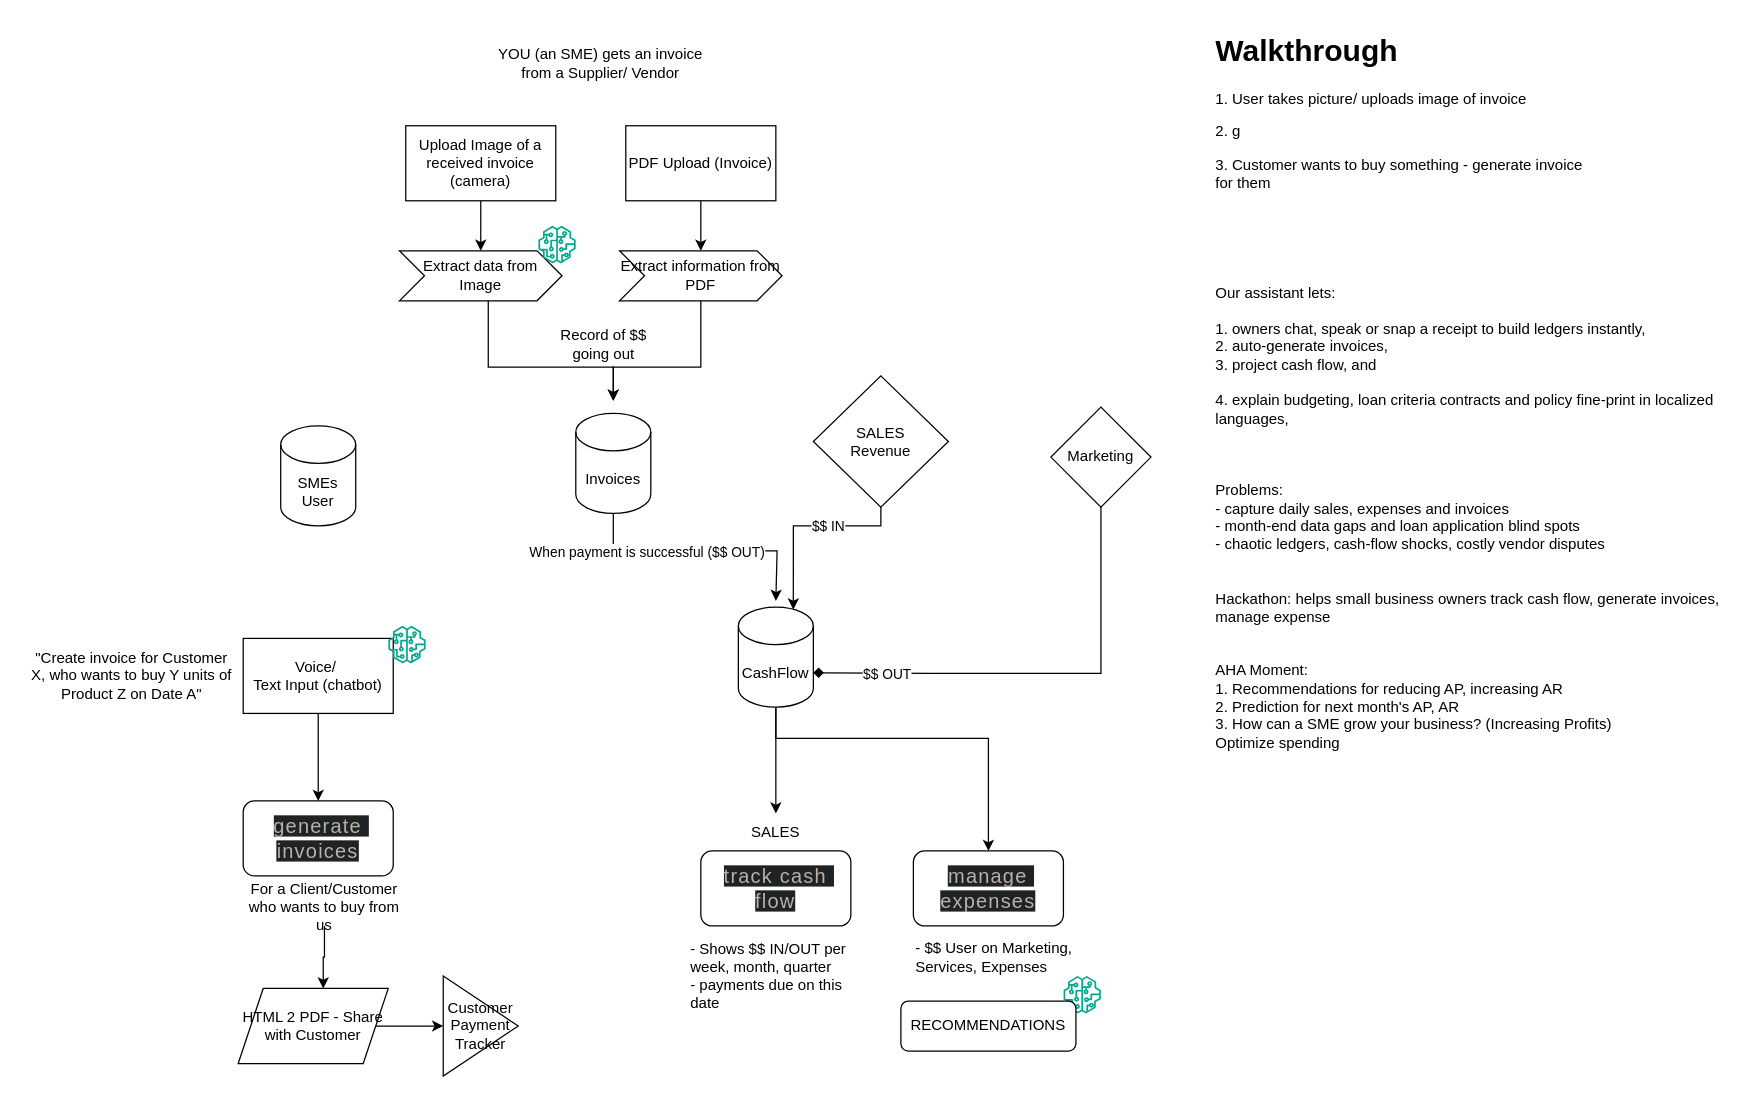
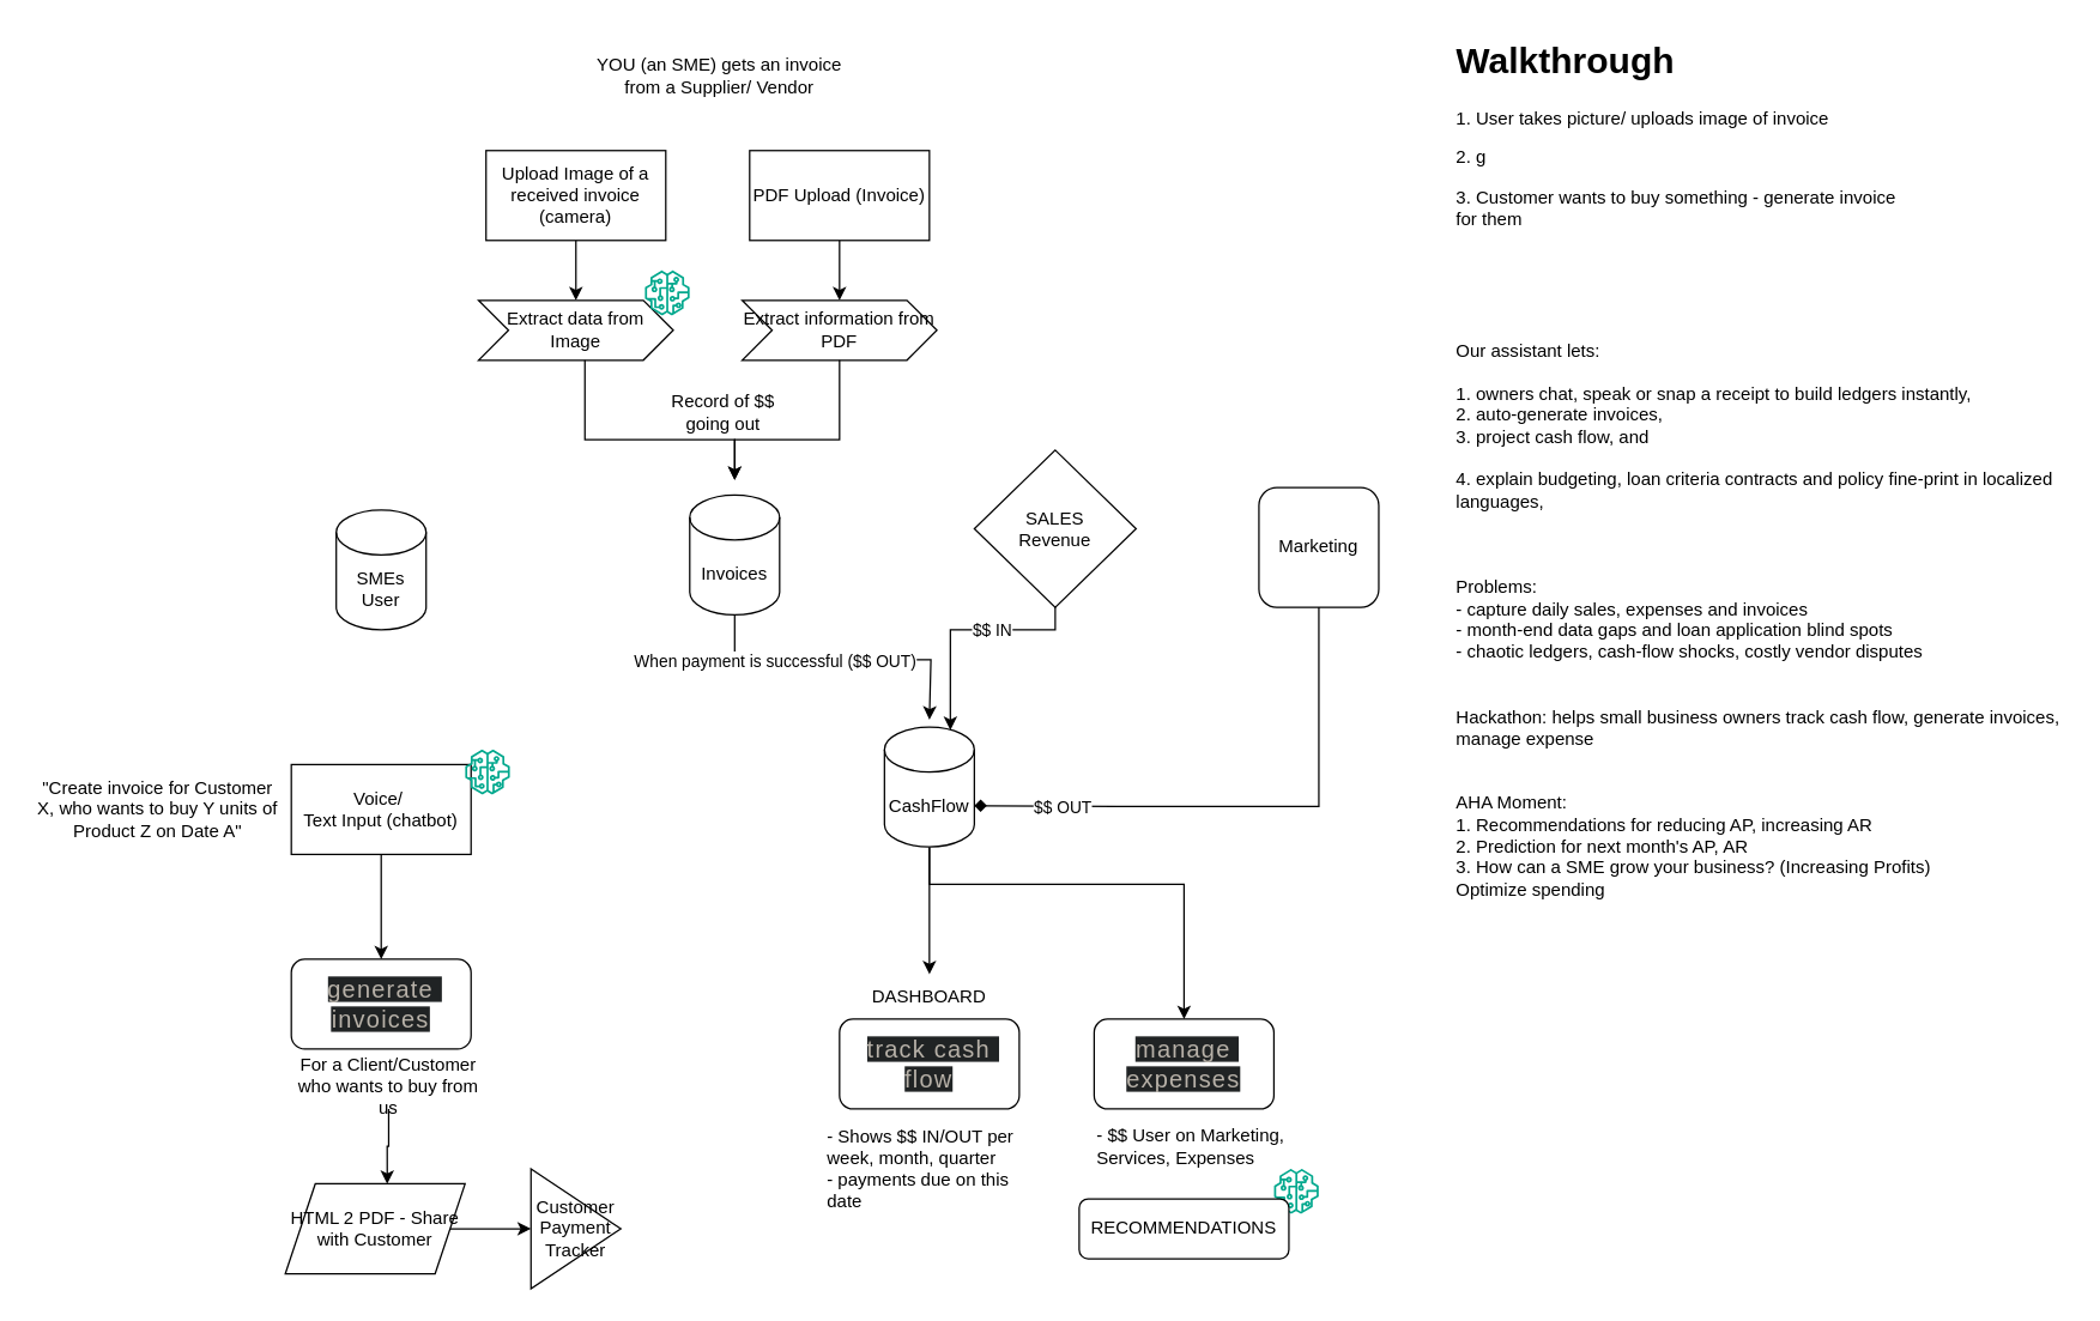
  <mxCell id="0" />
  <mxCell id="1" parent="0" />
  <mxCell id="2" style="edgeStyle=orthogonalEdgeStyle;rounded=0;orthogonalLoop=1;jettySize=auto;html=1;entryX=0.5;entryY=0;entryDx=0;entryDy=0;" parent="1" source="3" target="9" edge="1"><mxGeometry relative="1" as="geometry" /></mxCell>
  <mxCell id="3" value="Voice/&amp;nbsp;&lt;div&gt;Text Input (chatbot)&lt;/div&gt;" style="rounded=0;whiteSpace=wrap;html=1;" parent="1" vertex="1"><mxGeometry x="194" y="510" width="120" height="60" as="geometry" /></mxCell>
  <mxCell id="4" style="edgeStyle=orthogonalEdgeStyle;rounded=0;orthogonalLoop=1;jettySize=auto;html=1;" parent="1" source="5" target="18" edge="1"><mxGeometry relative="1" as="geometry" /></mxCell>
  <mxCell id="5" value="Upload Image of a received invoice (camera)" style="rounded=0;whiteSpace=wrap;html=1;" parent="1" vertex="1"><mxGeometry x="324" y="100" width="120" height="60" as="geometry" /></mxCell>
  <mxCell id="6" style="edgeStyle=orthogonalEdgeStyle;rounded=0;orthogonalLoop=1;jettySize=auto;html=1;" parent="1" source="7" target="20" edge="1"><mxGeometry relative="1" as="geometry" /></mxCell>
  <mxCell id="7" value="PDF Upload (Invoice)" style="rounded=0;whiteSpace=wrap;html=1;" parent="1" vertex="1"><mxGeometry x="500" y="100" width="120" height="60" as="geometry" /></mxCell>
  <mxCell id="8" value="&lt;span style=&quot;color: rgb(183, 177, 168); font-family: Tomorrow, &amp;quot;Tomorrow Placeholder&amp;quot;, sans-serif; font-size: 16px; font-style: normal; font-variant-ligatures: normal; font-variant-caps: normal; font-weight: 400; letter-spacing: 0.96px; orphans: 2; text-align: start; text-indent: 0px; text-transform: none; widows: 2; word-spacing: 0px; -webkit-text-stroke-width: 0px; white-space: pre-wrap; background-color: rgb(32, 35, 36); text-decoration-thickness: initial; text-decoration-style: initial; text-decoration-color: initial; display: inline !important; float: none;&quot;&gt;track cash flow&lt;/span&gt;" style="rounded=1;whiteSpace=wrap;html=1;" parent="1" vertex="1"><mxGeometry x="560" y="680" width="120" height="60" as="geometry" /></mxCell>
  <mxCell id="9" value="&lt;span style=&quot;color: rgb(183, 177, 168); font-family: Tomorrow, &amp;quot;Tomorrow Placeholder&amp;quot;, sans-serif; font-size: 16px; letter-spacing: 0.96px; text-align: start; white-space-collapse: preserve; background-color: rgb(32, 35, 36);&quot;&gt;generate invoices&lt;/span&gt;" style="rounded=1;whiteSpace=wrap;html=1;" parent="1" vertex="1"><mxGeometry x="194" y="640" width="120" height="60" as="geometry" /></mxCell>
  <mxCell id="10" value="&lt;span style=&quot;color: rgb(183, 177, 168); font-family: Tomorrow, &amp;quot;Tomorrow Placeholder&amp;quot;, sans-serif; font-size: 16px; letter-spacing: 0.96px; text-align: start; white-space-collapse: preserve; background-color: rgb(32, 35, 36);&quot;&gt;manage expenses&lt;/span&gt;" style="rounded=1;whiteSpace=wrap;html=1;" parent="1" vertex="1"><mxGeometry x="730" y="680" width="120" height="60" as="geometry" /></mxCell>
  <mxCell id="11" style="edgeStyle=orthogonalEdgeStyle;rounded=0;orthogonalLoop=1;jettySize=auto;html=1;" parent="1" source="13" edge="1"><mxGeometry relative="1" as="geometry"><mxPoint x="620" y="480" as="targetPoint" /><Array as="points"><mxPoint x="490" y="440" /><mxPoint x="621" y="440" /></Array></mxGeometry></mxCell>
  <mxCell id="12" value="When payment is successful ($$ OUT)" style="edgeLabel;html=1;align=center;verticalAlign=middle;resizable=0;points=[];" parent="11" vertex="1" connectable="0"><mxGeometry x="-0.443" relative="1" as="geometry"><mxPoint as="offset" /></mxGeometry></mxCell>
  <mxCell id="13" value="Invoices" style="shape=cylinder3;whiteSpace=wrap;html=1;boundedLbl=1;backgroundOutline=1;size=15;" parent="1" vertex="1"><mxGeometry x="460" y="330" width="60" height="80" as="geometry" /></mxCell>
  <mxCell id="14" value="SMEs&lt;div&gt;User&lt;/div&gt;" style="shape=cylinder3;whiteSpace=wrap;html=1;boundedLbl=1;backgroundOutline=1;size=15;" parent="1" vertex="1"><mxGeometry x="224" y="340" width="60" height="80" as="geometry" /></mxCell>
  <mxCell id="15" style="edgeStyle=orthogonalEdgeStyle;rounded=0;orthogonalLoop=1;jettySize=auto;html=1;" parent="1" source="17" target="26" edge="1"><mxGeometry relative="1" as="geometry" /></mxCell>
  <mxCell id="16" style="edgeStyle=orthogonalEdgeStyle;rounded=0;orthogonalLoop=1;jettySize=auto;html=1;entryX=0.5;entryY=0;entryDx=0;entryDy=0;" parent="1" source="17" target="10" edge="1"><mxGeometry relative="1" as="geometry"><Array as="points"><mxPoint x="620" y="590" /><mxPoint x="790" y="590" /></Array></mxGeometry></mxCell>
  <mxCell id="17" value="CashFlow" style="shape=cylinder3;whiteSpace=wrap;html=1;boundedLbl=1;backgroundOutline=1;size=15;" parent="1" vertex="1"><mxGeometry x="590" y="485" width="60" height="80" as="geometry" /></mxCell>
  <mxCell id="18" value="Extract data from Image" style="shape=step;perimeter=stepPerimeter;whiteSpace=wrap;html=1;fixedSize=1;" parent="1" vertex="1"><mxGeometry x="319" y="200" width="130" height="40" as="geometry" /></mxCell>
  <mxCell id="19" style="edgeStyle=orthogonalEdgeStyle;rounded=0;orthogonalLoop=1;jettySize=auto;html=1;" parent="1" source="18" edge="1"><mxGeometry relative="1" as="geometry"><mxPoint x="490" y="320" as="targetPoint" /><Array as="points"><mxPoint x="390" y="293" /></Array></mxGeometry></mxCell>
  <mxCell id="20" value="Extract information from PDF" style="shape=step;perimeter=stepPerimeter;whiteSpace=wrap;html=1;fixedSize=1;" parent="1" vertex="1"><mxGeometry x="495" y="200" width="130" height="40" as="geometry" /></mxCell>
  <mxCell id="21" style="edgeStyle=orthogonalEdgeStyle;rounded=0;orthogonalLoop=1;jettySize=auto;html=1;" parent="1" source="20" edge="1"><mxGeometry relative="1" as="geometry"><mxPoint x="490" y="320" as="targetPoint" /><Array as="points"><mxPoint x="560" y="293" /></Array></mxGeometry></mxCell>
  <mxCell id="22" value="- Shows $$ IN/OUT per week, month, quarter&lt;div&gt;- payments due on this date&lt;/div&gt;" style="text;html=1;align=left;verticalAlign=middle;whiteSpace=wrap;rounded=0;" parent="1" vertex="1"><mxGeometry x="550" y="760" width="140" height="40" as="geometry" /></mxCell>
  <mxCell id="23" value="&lt;h1 style=&quot;margin-top: 0px;&quot;&gt;Walkthrough&lt;/h1&gt;&lt;p&gt;1. User takes picture/ uploads image of invoice&lt;/p&gt;&lt;p&gt;2. g&lt;/p&gt;&lt;p&gt;3. Customer wants to buy something - generate invoice for them&lt;/p&gt;&lt;p&gt;&lt;br&gt;&lt;/p&gt;" style="text;html=1;whiteSpace=wrap;overflow=hidden;rounded=0;" parent="1" vertex="1"><mxGeometry x="970" y="20" width="310" height="150" as="geometry" /></mxCell>
  <mxCell id="24" value="For a Client/Customer who wants to buy from us" style="text;html=1;align=center;verticalAlign=middle;whiteSpace=wrap;rounded=0;" parent="1" vertex="1"><mxGeometry x="194" y="710" width="130" height="30" as="geometry" /></mxCell>
  <mxCell id="25" value="- $$ User on Marketing, Services, Expenses" style="text;html=1;align=left;verticalAlign=middle;whiteSpace=wrap;rounded=0;" parent="1" vertex="1"><mxGeometry x="730" y="750" width="130" height="30" as="geometry" /></mxCell>
- <mxCell id="26" value="SALES" style="text;html=1;align=center;verticalAlign=middle;whiteSpace=wrap;rounded=0;" parent="1" vertex="1"><mxGeometry x="590" y="650" width="60" height="30" as="geometry" /></mxCell>
+ <mxCell id="26" value="DASHBOARD" style="text;html=1;align=center;verticalAlign=middle;whiteSpace=wrap;rounded=0;" parent="1" vertex="1"><mxGeometry x="590" y="650" width="60" height="30" as="geometry" /></mxCell>
  <mxCell id="27" value="YOU (an SME) gets an invoice from a Supplier/ Vendor" style="text;html=1;align=center;verticalAlign=middle;whiteSpace=wrap;rounded=0;" parent="1" vertex="1"><mxGeometry x="390" y="20" width="180" height="60" as="geometry" /></mxCell>
  <mxCell id="28" value="Our assistant lets:&#10;&#10;1. owners chat, speak or snap a receipt to build ledgers instantly, &#10;2. auto-generate invoices, &#10;3. project cash flow, and &#10;&#10;4. explain budgeting, loan criteria contracts and policy fine-print in localized languages,&#10;&#10;&#10;&#10;Problems:&#10;- capture daily sales, expenses and invoices&#10;- month-end data gaps and loan application blind spots&#10;- chaotic ledgers, cash-flow shocks, costly vendor disputes&#10;&#10;&#10;Hackathon: helps small business owners track cash flow, generate invoices, manage expense&#10;&#10;&#10;AHA Moment:&#10;1. Recommendations for reducing AP, increasing AR&#10;2. Prediction for next month's AP, AR&#10;3. How can a SME grow your business? (Increasing Profits) &#10;Optimize spending" style="text;whiteSpace=wrap;" parent="1" vertex="1"><mxGeometry x="970" y="220" width="410" height="390" as="geometry" /></mxCell>
  <mxCell id="29" value="Record of $$ going out" style="text;html=1;align=center;verticalAlign=middle;whiteSpace=wrap;rounded=0;" parent="1" vertex="1"><mxGeometry x="435" y="260" width="95" height="30" as="geometry" /></mxCell>
  <mxCell id="30" value="&lt;div&gt;SALES&lt;/div&gt;Revenue" style="rhombus;whiteSpace=wrap;html=1;" parent="1" vertex="1"><mxGeometry x="650" y="300" width="108" height="105" as="geometry" /></mxCell>
- <mxCell id="31" value="Marketing" style="rhombus;whiteSpace=wrap;html=1;" parent="1" vertex="1"><mxGeometry x="840" y="325" width="80" height="80" as="geometry" /></mxCell>
+ <mxCell id="31" value="Marketing" style="whiteSpace=wrap;html=1;rounded=1;" parent="1" vertex="1"><mxGeometry x="840" y="325" width="80" height="80" as="geometry" /></mxCell>
  <mxCell id="32" style="edgeStyle=orthogonalEdgeStyle;rounded=0;orthogonalLoop=1;jettySize=auto;html=1;entryX=0.733;entryY=0.025;entryDx=0;entryDy=0;entryPerimeter=0;" parent="1" source="30" target="17" edge="1"><mxGeometry relative="1" as="geometry"><Array as="points"><mxPoint x="704" y="420" /><mxPoint x="634" y="420" /></Array></mxGeometry></mxCell>
  <mxCell id="33" value="$$ IN" style="edgeLabel;html=1;align=center;verticalAlign=middle;resizable=0;points=[];" parent="32" vertex="1" connectable="0"><mxGeometry x="-0.241" relative="1" as="geometry"><mxPoint as="offset" /></mxGeometry></mxCell>
  <mxCell id="34" style="edgeStyle=orthogonalEdgeStyle;rounded=0;orthogonalLoop=1;jettySize=auto;html=1;entryX=1;entryY=0;entryDx=0;entryDy=52.5;entryPerimeter=0;endArrow=diamond;" parent="1" source="31" target="17" edge="1"><mxGeometry relative="1" as="geometry"><Array as="points"><mxPoint x="880" y="538" /><mxPoint x="745" y="538" /></Array></mxGeometry></mxCell>
  <mxCell id="35" value="$$ OUT" style="edgeLabel;html=1;align=center;verticalAlign=middle;resizable=0;points=[];" parent="34" vertex="1" connectable="0"><mxGeometry x="0.675" y="1" relative="1" as="geometry"><mxPoint as="offset" /></mxGeometry></mxCell>
  <mxCell id="36" value="&quot;Create invoice for Customer X, who wants to buy Y units of Product Z on Date A&quot;" style="text;html=1;align=center;verticalAlign=middle;whiteSpace=wrap;rounded=0;" parent="1" vertex="1"><mxGeometry x="20" y="520" width="170" height="40" as="geometry" /></mxCell>
  <mxCell id="37" style="edgeStyle=orthogonalEdgeStyle;rounded=0;orthogonalLoop=1;jettySize=auto;html=1;entryX=0;entryY=0.5;entryDx=0;entryDy=0;" parent="1" source="38" target="40" edge="1"><mxGeometry relative="1" as="geometry" /></mxCell>
  <mxCell id="38" value="HTML 2 PDF - Share with Customer" style="shape=parallelogram;perimeter=parallelogramPerimeter;whiteSpace=wrap;html=1;fixedSize=1;" parent="1" vertex="1"><mxGeometry x="190" y="790" width="120" height="60" as="geometry" /></mxCell>
  <mxCell id="39" style="edgeStyle=orthogonalEdgeStyle;rounded=0;orthogonalLoop=1;jettySize=auto;html=1;entryX=0.567;entryY=0;entryDx=0;entryDy=0;entryPerimeter=0;" parent="1" source="24" target="38" edge="1"><mxGeometry relative="1" as="geometry" /></mxCell>
  <mxCell id="40" value="Customer Payment Tracker" style="triangle;whiteSpace=wrap;html=1;" parent="1" vertex="1"><mxGeometry x="354" y="780" width="60" height="80" as="geometry" /></mxCell>
  <mxCell id="41" value="" style="sketch=0;outlineConnect=0;fontColor=#232F3E;gradientColor=none;fillColor=#01A88D;strokeColor=none;dashed=0;verticalLabelPosition=bottom;verticalAlign=top;align=center;html=1;fontSize=12;fontStyle=0;aspect=fixed;pointerEvents=1;shape=mxgraph.aws4.sagemaker_model;" vertex="1" parent="1"><mxGeometry x="430" y="180" width="30" height="30" as="geometry" /></mxCell>
  <mxCell id="42" value="" style="sketch=0;outlineConnect=0;fontColor=#232F3E;gradientColor=none;fillColor=#01A88D;strokeColor=none;dashed=0;verticalLabelPosition=bottom;verticalAlign=top;align=center;html=1;fontSize=12;fontStyle=0;aspect=fixed;pointerEvents=1;shape=mxgraph.aws4.sagemaker_model;" vertex="1" parent="1"><mxGeometry x="310" y="500" width="30" height="30" as="geometry" /></mxCell>
  <mxCell id="43" value="" style="sketch=0;outlineConnect=0;fontColor=#232F3E;gradientColor=none;fillColor=#01A88D;strokeColor=none;dashed=0;verticalLabelPosition=bottom;verticalAlign=top;align=center;html=1;fontSize=12;fontStyle=0;aspect=fixed;pointerEvents=1;shape=mxgraph.aws4.sagemaker_model;" vertex="1" parent="1"><mxGeometry x="850" y="780" width="30" height="30" as="geometry" /></mxCell>
  <mxCell id="44" value="RECOMMENDATIONS" style="rounded=1;whiteSpace=wrap;html=1;" vertex="1" parent="1"><mxGeometry x="720" y="800" width="140" height="40" as="geometry" /></mxCell>
